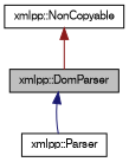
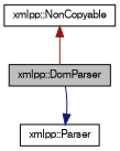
  digraph {
    node [color=black fontname=FreeSans fontsize=10 shape=record]
    edge [dir=back fontname=FreeSans fontsize=10 labelfontname=FreeSans labelfontsize=10 style=solid]
    n1 [fillcolor=grey75 fontcolor=black height=0.2 label="xmlpp::DomParser" style=filled width=0.4]
    n2 [height=0.2 label="xmlpp::Parser" width=0.4]
    n3 [height=0.2 label="xmlpp::NonCopyable" width=0.4]
-   n1 -> n2 [color=midnightblue]
+   n2 -> n1 [color=midnightblue]
    n3 -> n1 [color=firebrick4]
  }
